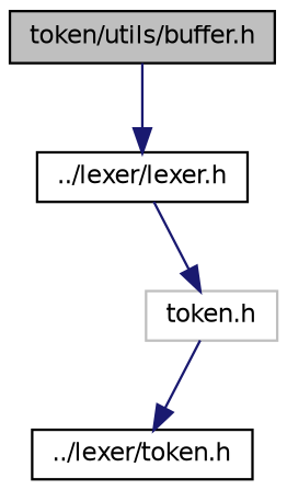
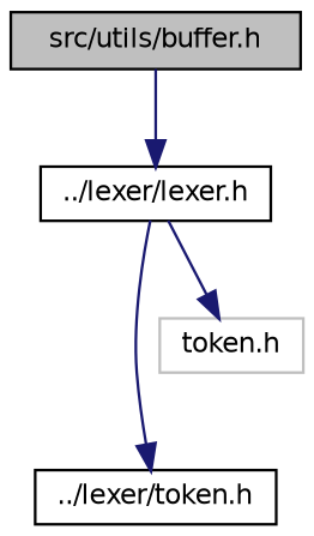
  digraph {
    node [color=black fillcolor=white fontname=Helvetica fontsize=10 shape=record style=filled]
    edge [color=midnightblue fontname=Helvetica fontsize=10 labelfontname=Helvetica labelfontsize=10 style=solid]
-   n1 [fillcolor=grey75 fontcolor=black height=0.2 label="token/utils/buffer.h" width=0.4]
+   n1 [fillcolor=grey75 fontcolor=black height=0.2 label="src/utils/buffer.h" width=0.4]
    n2 [height=0.2 label="../lexer/lexer.h" width=0.4]
    n3 [height=0.2 label="../lexer/token.h" width=0.4]
    n4 [color=grey75 height=0.2 label="token.h" width=0.4]
    n1 -> n2
-   n4 -> n3
+   n2 -> n3
    n2 -> n4
  }
